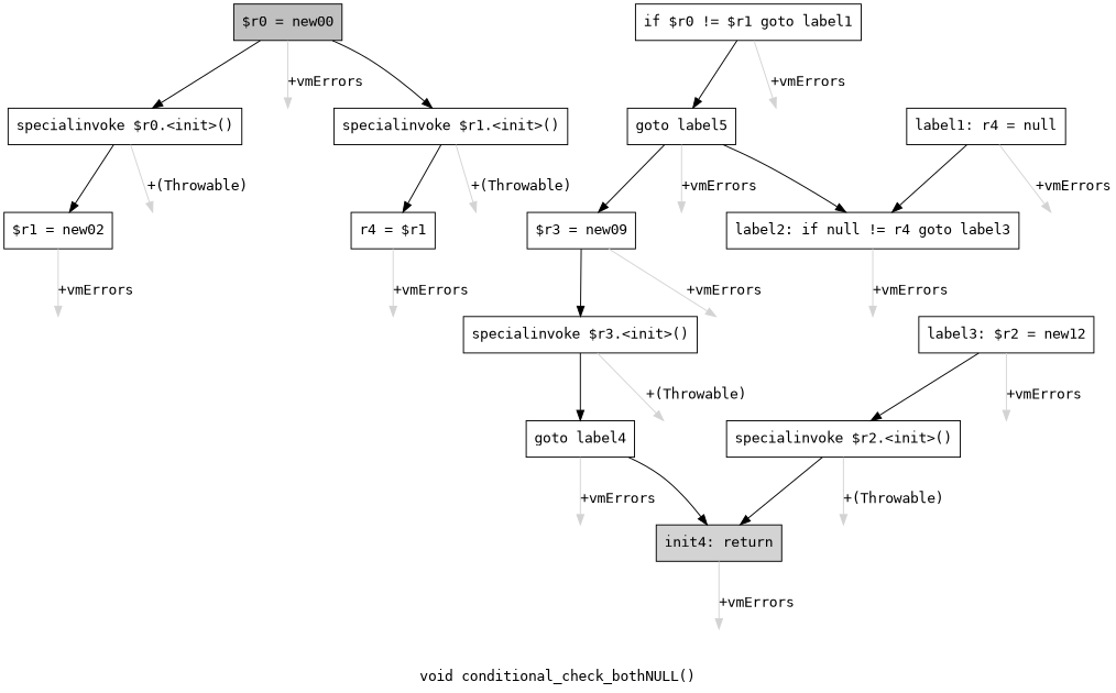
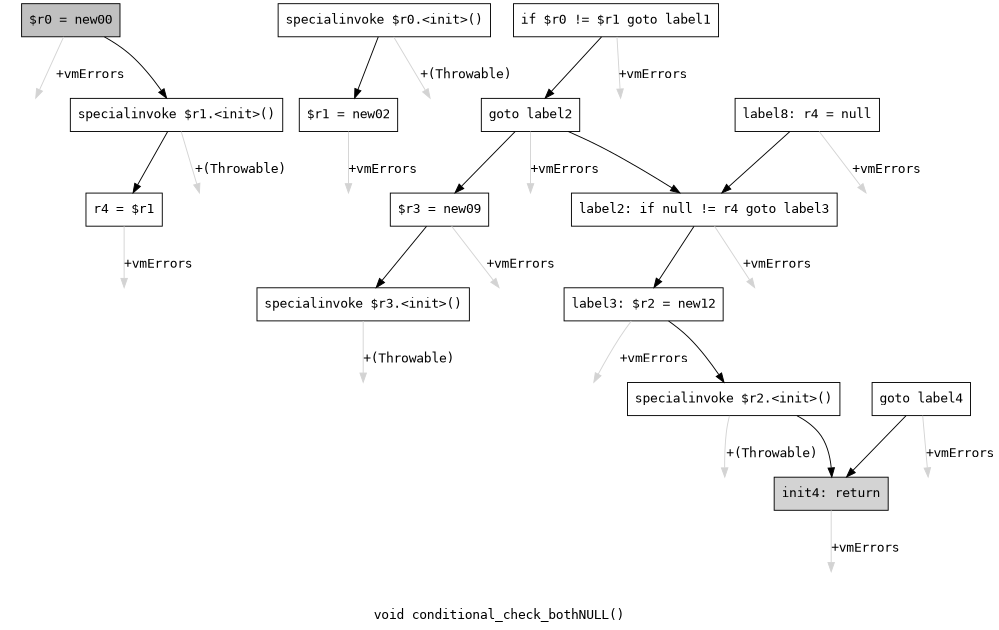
  digraph {
    fontname="DejaVu Sans Mono"
    label="void conditional_check_bothNULL()"
    node [fontname="DejaVu Sans Mono" shape=box style=invis]
    edge [color=lightgray fontname="DejaVu Sans Mono"]
    n1 [fillcolor=gray label="$r0 = new00" style=filled]
    n2 [label="specialinvoke $r0.<init>()" style=""]
    n3 [label=Esc]
    n4 [label="specialinvoke $r1.<init>()" style=""]
    n5 [label="$r1 = new02" style=""]
    n6 [label=Esc]
    n7 [label=Esc]
    n8 [label="r4 = $r1" style=""]
    n9 [label=Esc]
    n10 [label=Esc]
    n11 [label="if $r0 != $r1 goto label1" style=""]
-   n12 [label="goto label5" style=""]
+   n12 [label="goto label2" style=""]
    n13 [label=Esc]
    n14 [label="label2: if null != r4 goto label3" style=""]
    n15 [label=Esc]
    n16 [label="$r3 = new09" style=""]
-   n17 [label="label1: r4 = null" style=""]
+   n17 [label="label8: r4 = null" style=""]
    n18 [label=Esc]
    n19 [label="label3: $r2 = new12" style=""]
    n20 [label=Esc]
    n21 [label="specialinvoke $r3.<init>()" style=""]
    n22 [label=Esc]
    n23 [label="specialinvoke $r2.<init>()" style=""]
    n24 [label=Esc]
    n25 [label="goto label4" style=""]
    n26 [label=Esc]
    n27 [fillcolor=lightgray label="init4: return" style=filled]
    n28 [label=Esc]
    n29 [label=Esc]
    n30 [label=Esc]
-   n1 -> n2 [color=black]
    n1 -> n3 [label="\l+vmErrors"]
    n1 -> n4 [color=black]
    n2 -> n5 [color=black]
    n2 -> n6 [label="\l+(Throwable)"]
    n4 -> n8 [color=black]
    n4 -> n9 [label="\l+(Throwable)"]
    n5 -> n7 [label="\l+vmErrors"]
    n8 -> n10 [label="\l+vmErrors"]
    n11 -> n12 [color=black]
    n11 -> n13 [label="\l+vmErrors"]
    n12 -> n14 [color=black]
    n12 -> n15 [label="\l+vmErrors"]
    n12 -> n16 [color=black]
+   n14 -> n19 [color=black]
    n14 -> n20 [label="\l+vmErrors"]
    n16 -> n21 [color=black]
    n16 -> n22 [label="\l+vmErrors"]
    n17 -> n14 [color=black]
    n17 -> n18 [label="\l+vmErrors"]
    n19 -> n23 [color=black]
    n19 -> n24 [label="\l+vmErrors"]
-   n21 -> n25 [color=black]
    n21 -> n26 [label="\l+(Throwable)"]
    n23 -> n27 [color=black]
    n23 -> n28 [label="\l+(Throwable)"]
    n25 -> n27 [color=black]
    n25 -> n29 [label="\l+vmErrors"]
    n27 -> n30 [label="\l+vmErrors"]
  }
